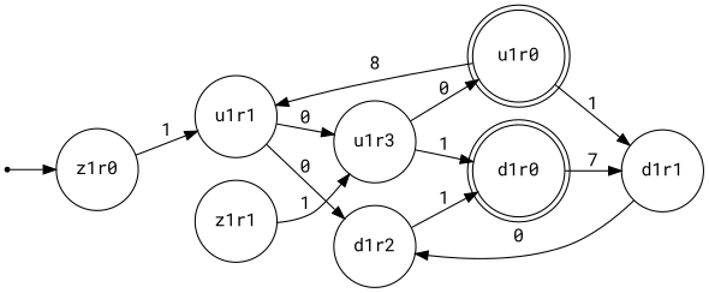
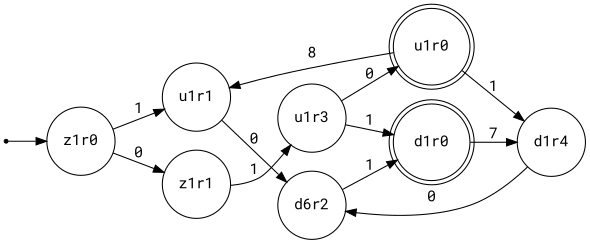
  digraph {
    fontname="Roboto Mono"
    rankdir=LR
    node [fontname="Roboto Mono" shape=circle]
    edge [fontname="Roboto Mono"]
    "" [shape=point]
    z1r0
    u1r1
    z1r1
    d1r0 [shape=doublecircle]
-   d1r1
-   d1r2
+   d1r1 [label=d1r4]
+   d1r2 [label=d6r2]
    u1r0 [shape=doublecircle]
    n9 [label=u1r3]
    "" -> z1r0
    z1r0 -> u1r1 [label=1]
+   z1r0 -> z1r1 [label=0]
    u1r1 -> d1r2 [label=0]
-   u1r1 -> n9 [label=0]
    z1r1 -> n9 [label=1]
    d1r0 -> d1r1 [label=7]
    d1r1 -> d1r2 [label=0]
    d1r2 -> d1r0 [label=1]
    u1r0 -> u1r1 [label=8]
    u1r0 -> d1r1 [label=1]
    n9 -> d1r0 [label=1]
    n9 -> u1r0 [label=0]
  }
